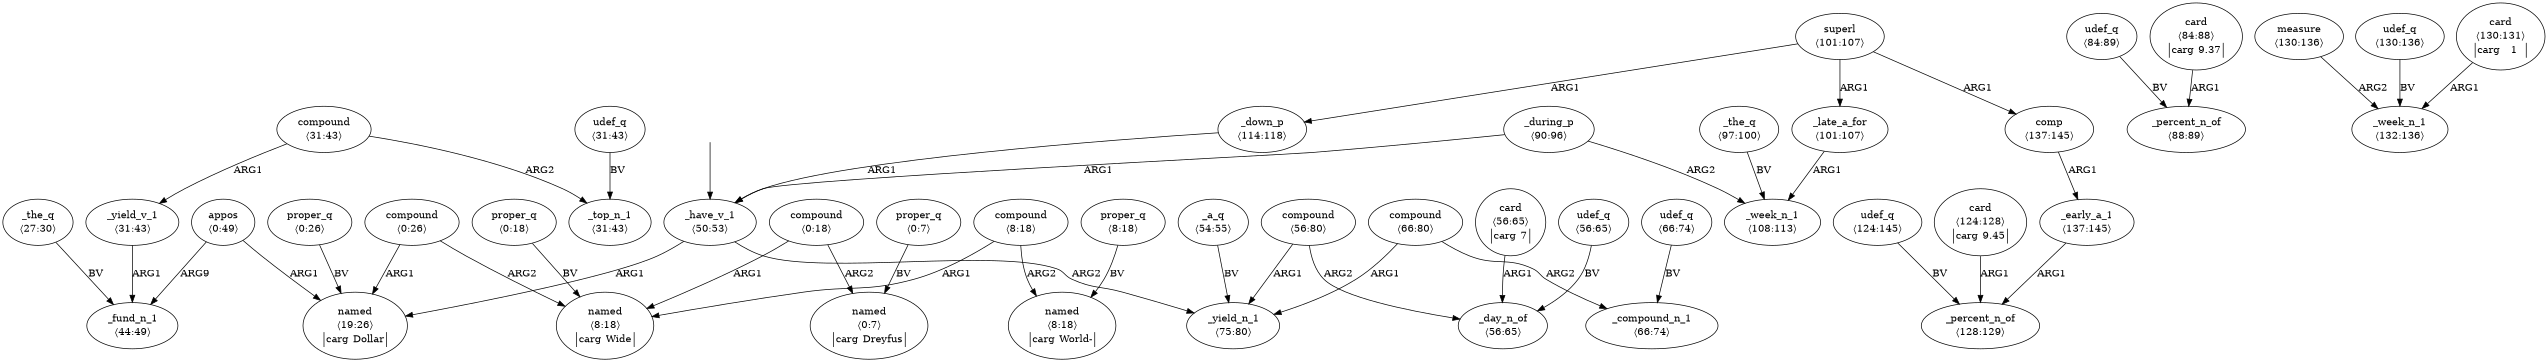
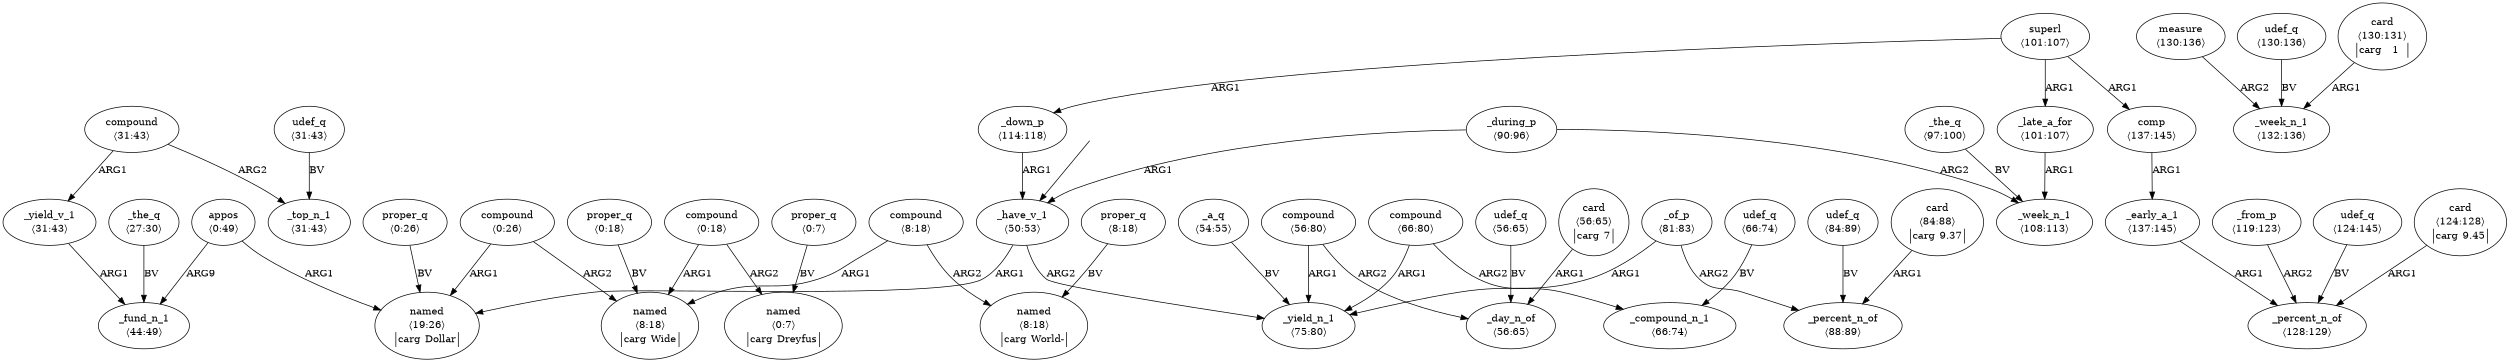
  digraph {
    top [style=invis]
    n2 [label=<<table align="center" border="0" cellspacing="0"><tr><td colspan="2">_have_v_1</td></tr><tr><td colspan="2">〈50:53〉</td></tr></table>>]
    n3 [label=<<table align="center" border="0" cellspacing="0"><tr><td colspan="2">named</td></tr><tr><td colspan="2">〈19:26〉</td></tr><tr><td sides="l" border="1" align="left">carg</td><td sides="r" border="1" align="left">Dollar</td></tr></table>>]
    n4 [label=<<table align="center" border="0" cellspacing="0"><tr><td colspan="2">_yield_n_1</td></tr><tr><td colspan="2">〈75:80〉</td></tr></table>>]
    n5 [label=<<table align="center" border="0" cellspacing="0"><tr><td colspan="2">appos</td></tr><tr><td colspan="2">〈0:49〉</td></tr></table>>]
    n6 [label=<<table align="center" border="0" cellspacing="0"><tr><td colspan="2">_fund_n_1</td></tr><tr><td colspan="2">〈44:49〉</td></tr></table>>]
    n7 [label=<<table align="center" border="0" cellspacing="0"><tr><td colspan="2">proper_q</td></tr><tr><td colspan="2">〈0:26〉</td></tr></table>>]
    n8 [label=<<table align="center" border="0" cellspacing="0"><tr><td colspan="2">compound</td></tr><tr><td colspan="2">〈0:26〉</td></tr></table>>]
    n9 [label=<<table align="center" border="0" cellspacing="0"><tr><td colspan="2">named</td></tr><tr><td colspan="2">〈8:18〉</td></tr><tr><td sides="l" border="1" align="left">carg</td><td sides="r" border="1" align="left">Wide</td></tr></table>>]
    n10 [label=<<table align="center" border="0" cellspacing="0"><tr><td colspan="2">proper_q</td></tr><tr><td colspan="2">〈0:18〉</td></tr></table>>]
    n11 [label=<<table align="center" border="0" cellspacing="0"><tr><td colspan="2">compound</td></tr><tr><td colspan="2">〈0:18〉</td></tr></table>>]
    n12 [label=<<table align="center" border="0" cellspacing="0"><tr><td colspan="2">named</td></tr><tr><td colspan="2">〈0:7〉</td></tr><tr><td sides="l" border="1" align="left">carg</td><td sides="r" border="1" align="left">Dreyfus</td></tr></table>>]
    n13 [label=<<table align="center" border="0" cellspacing="0"><tr><td colspan="2">proper_q</td></tr><tr><td colspan="2">〈0:7〉</td></tr></table>>]
    n14 [label=<<table align="center" border="0" cellspacing="0"><tr><td colspan="2">compound</td></tr><tr><td colspan="2">〈8:18〉</td></tr></table>>]
    n15 [label=<<table align="center" border="0" cellspacing="0"><tr><td colspan="2">named</td></tr><tr><td colspan="2">〈8:18〉</td></tr><tr><td sides="l" border="1" align="left">carg</td><td sides="r" border="1" align="left">World-</td></tr></table>>]
    n16 [label=<<table align="center" border="0" cellspacing="0"><tr><td colspan="2">proper_q</td></tr><tr><td colspan="2">〈8:18〉</td></tr></table>>]
    n17 [label=<<table align="center" border="0" cellspacing="0"><tr><td colspan="2">_the_q</td></tr><tr><td colspan="2">〈27:30〉</td></tr></table>>]
    n18 [label=<<table align="center" border="0" cellspacing="0"><tr><td colspan="2">compound</td></tr><tr><td colspan="2">〈31:43〉</td></tr></table>>]
    n19 [label=<<table align="center" border="0" cellspacing="0"><tr><td colspan="2">_top_n_1</td></tr><tr><td colspan="2">〈31:43〉</td></tr></table>>]
    n20 [label=<<table align="center" border="0" cellspacing="0"><tr><td colspan="2">_yield_v_1</td></tr><tr><td colspan="2">〈31:43〉</td></tr></table>>]
    n21 [label=<<table align="center" border="0" cellspacing="0"><tr><td colspan="2">udef_q</td></tr><tr><td colspan="2">〈31:43〉</td></tr></table>>]
    n22 [label=<<table align="center" border="0" cellspacing="0"><tr><td colspan="2">_a_q</td></tr><tr><td colspan="2">〈54:55〉</td></tr></table>>]
    n23 [label=<<table align="center" border="0" cellspacing="0"><tr><td colspan="2">compound</td></tr><tr><td colspan="2">〈56:80〉</td></tr></table>>]
    n24 [label=<<table align="center" border="0" cellspacing="0"><tr><td colspan="2">_day_n_of</td></tr><tr><td colspan="2">〈56:65〉</td></tr></table>>]
    n25 [label=<<table align="center" border="0" cellspacing="0"><tr><td colspan="2">udef_q</td></tr><tr><td colspan="2">〈56:65〉</td></tr></table>>]
    n26 [label=<<table align="center" border="0" cellspacing="0"><tr><td colspan="2">card</td></tr><tr><td colspan="2">〈56:65〉</td></tr><tr><td sides="l" border="1" align="left">carg</td><td sides="r" border="1" align="left">7</td></tr></table>>]
    n27 [label=<<table align="center" border="0" cellspacing="0"><tr><td colspan="2">compound</td></tr><tr><td colspan="2">〈66:80〉</td></tr></table>>]
    n28 [label=<<table align="center" border="0" cellspacing="0"><tr><td colspan="2">_compound_n_1</td></tr><tr><td colspan="2">〈66:74〉</td></tr></table>>]
    n29 [label=<<table align="center" border="0" cellspacing="0"><tr><td colspan="2">udef_q</td></tr><tr><td colspan="2">〈66:74〉</td></tr></table>>]
+   n30 [label=<<table align="center" border="0" cellspacing="0"><tr><td colspan="2">_of_p</td></tr><tr><td colspan="2">〈81:83〉</td></tr></table>>]
    n31 [label=<<table align="center" border="0" cellspacing="0"><tr><td colspan="2">_percent_n_of</td></tr><tr><td colspan="2">〈88:89〉</td></tr></table>>]
    n32 [label=<<table align="center" border="0" cellspacing="0"><tr><td colspan="2">udef_q</td></tr><tr><td colspan="2">〈84:89〉</td></tr></table>>]
    n33 [label=<<table align="center" border="0" cellspacing="0"><tr><td colspan="2">card</td></tr><tr><td colspan="2">〈84:88〉</td></tr><tr><td sides="l" border="1" align="left">carg</td><td sides="r" border="1" align="left">9.37</td></tr></table>>]
    n34 [label=<<table align="center" border="0" cellspacing="0"><tr><td colspan="2">_during_p</td></tr><tr><td colspan="2">〈90:96〉</td></tr></table>>]
    n35 [label=<<table align="center" border="0" cellspacing="0"><tr><td colspan="2">_week_n_1</td></tr><tr><td colspan="2">〈108:113〉</td></tr></table>>]
    n36 [label=<<table align="center" border="0" cellspacing="0"><tr><td colspan="2">_the_q</td></tr><tr><td colspan="2">〈97:100〉</td></tr></table>>]
    n37 [label=<<table align="center" border="0" cellspacing="0"><tr><td colspan="2">_late_a_for</td></tr><tr><td colspan="2">〈101:107〉</td></tr></table>>]
    n38 [label=<<table align="center" border="0" cellspacing="0"><tr><td colspan="2">superl</td></tr><tr><td colspan="2">〈101:107〉</td></tr></table>>]
    n39 [label=<<table align="center" border="0" cellspacing="0"><tr><td colspan="2">_down_p</td></tr><tr><td colspan="2">〈114:118〉</td></tr></table>>]
    n40 [label=<<table align="center" border="0" cellspacing="0"><tr><td colspan="2">comp</td></tr><tr><td colspan="2">〈137:145〉</td></tr></table>>]
+   n41 [label=<<table align="center" border="0" cellspacing="0"><tr><td colspan="2">_from_p</td></tr><tr><td colspan="2">〈119:123〉</td></tr></table>>]
    n42 [label=<<table align="center" border="0" cellspacing="0"><tr><td colspan="2">_percent_n_of</td></tr><tr><td colspan="2">〈128:129〉</td></tr></table>>]
    n43 [label=<<table align="center" border="0" cellspacing="0"><tr><td colspan="2">udef_q</td></tr><tr><td colspan="2">〈124:145〉</td></tr></table>>]
    n44 [label=<<table align="center" border="0" cellspacing="0"><tr><td colspan="2">card</td></tr><tr><td colspan="2">〈124:128〉</td></tr><tr><td sides="l" border="1" align="left">carg</td><td sides="r" border="1" align="left">9.45</td></tr></table>>]
    n45 [label=<<table align="center" border="0" cellspacing="0"><tr><td colspan="2">measure</td></tr><tr><td colspan="2">〈130:136〉</td></tr></table>>]
    n46 [label=<<table align="center" border="0" cellspacing="0"><tr><td colspan="2">_week_n_1</td></tr><tr><td colspan="2">〈132:136〉</td></tr></table>>]
    n47 [label=<<table align="center" border="0" cellspacing="0"><tr><td colspan="2">_early_a_1</td></tr><tr><td colspan="2">〈137:145〉</td></tr></table>>]
    n48 [label=<<table align="center" border="0" cellspacing="0"><tr><td colspan="2">udef_q</td></tr><tr><td colspan="2">〈130:136〉</td></tr></table>>]
    n49 [label=<<table align="center" border="0" cellspacing="0"><tr><td colspan="2">card</td></tr><tr><td colspan="2">〈130:131〉</td></tr><tr><td sides="l" border="1" align="left">carg</td><td sides="r" border="1" align="left">1</td></tr></table>>]
    top -> n2
    n2 -> n3 [label=ARG1]
    n2 -> n4 [label=ARG2]
    n5 -> n3 [label=ARG1]
    n5 -> n6 [label=ARG9]
    n7 -> n3 [label=BV]
    n8 -> n3 [label=ARG1]
    n8 -> n9 [label=ARG2]
    n10 -> n9 [label=BV]
    n11 -> n9 [label=ARG1]
    n11 -> n12 [label=ARG2]
    n13 -> n12 [label=BV]
    n14 -> n9 [label=ARG1]
    n14 -> n15 [label=ARG2]
    n16 -> n15 [label=BV]
    n17 -> n6 [label=BV]
    n18 -> n19 [label=ARG2]
    n18 -> n20 [label=ARG1]
    n20 -> n6 [label=ARG1]
    n21 -> n19 [label=BV]
    n22 -> n4 [label=BV]
    n23 -> n4 [label=ARG1]
    n23 -> n24 [label=ARG2]
    n25 -> n24 [label=BV]
    n26 -> n24 [label=ARG1]
    n27 -> n4 [label=ARG1]
    n27 -> n28 [label=ARG2]
    n29 -> n28 [label=BV]
+   n30 -> n4 [label=ARG1]
+   n30 -> n31 [label=ARG2]
    n32 -> n31 [label=BV]
    n33 -> n31 [label=ARG1]
    n34 -> n2 [label=ARG1]
    n34 -> n35 [label=ARG2]
    n36 -> n35 [label=BV]
    n37 -> n35 [label=ARG1]
    n38 -> n37 [label=ARG1]
    n38 -> n39 [label=ARG1]
    n38 -> n40 [label=ARG1]
    n39 -> n2 [label=ARG1]
    n40 -> n47 [label=ARG1]
+   n41 -> n42 [label=ARG2]
    n43 -> n42 [label=BV]
    n44 -> n42 [label=ARG1]
    n45 -> n46 [label=ARG2]
    n47 -> n42 [label=ARG1]
    n48 -> n46 [label=BV]
    n49 -> n46 [label=ARG1]
  }
